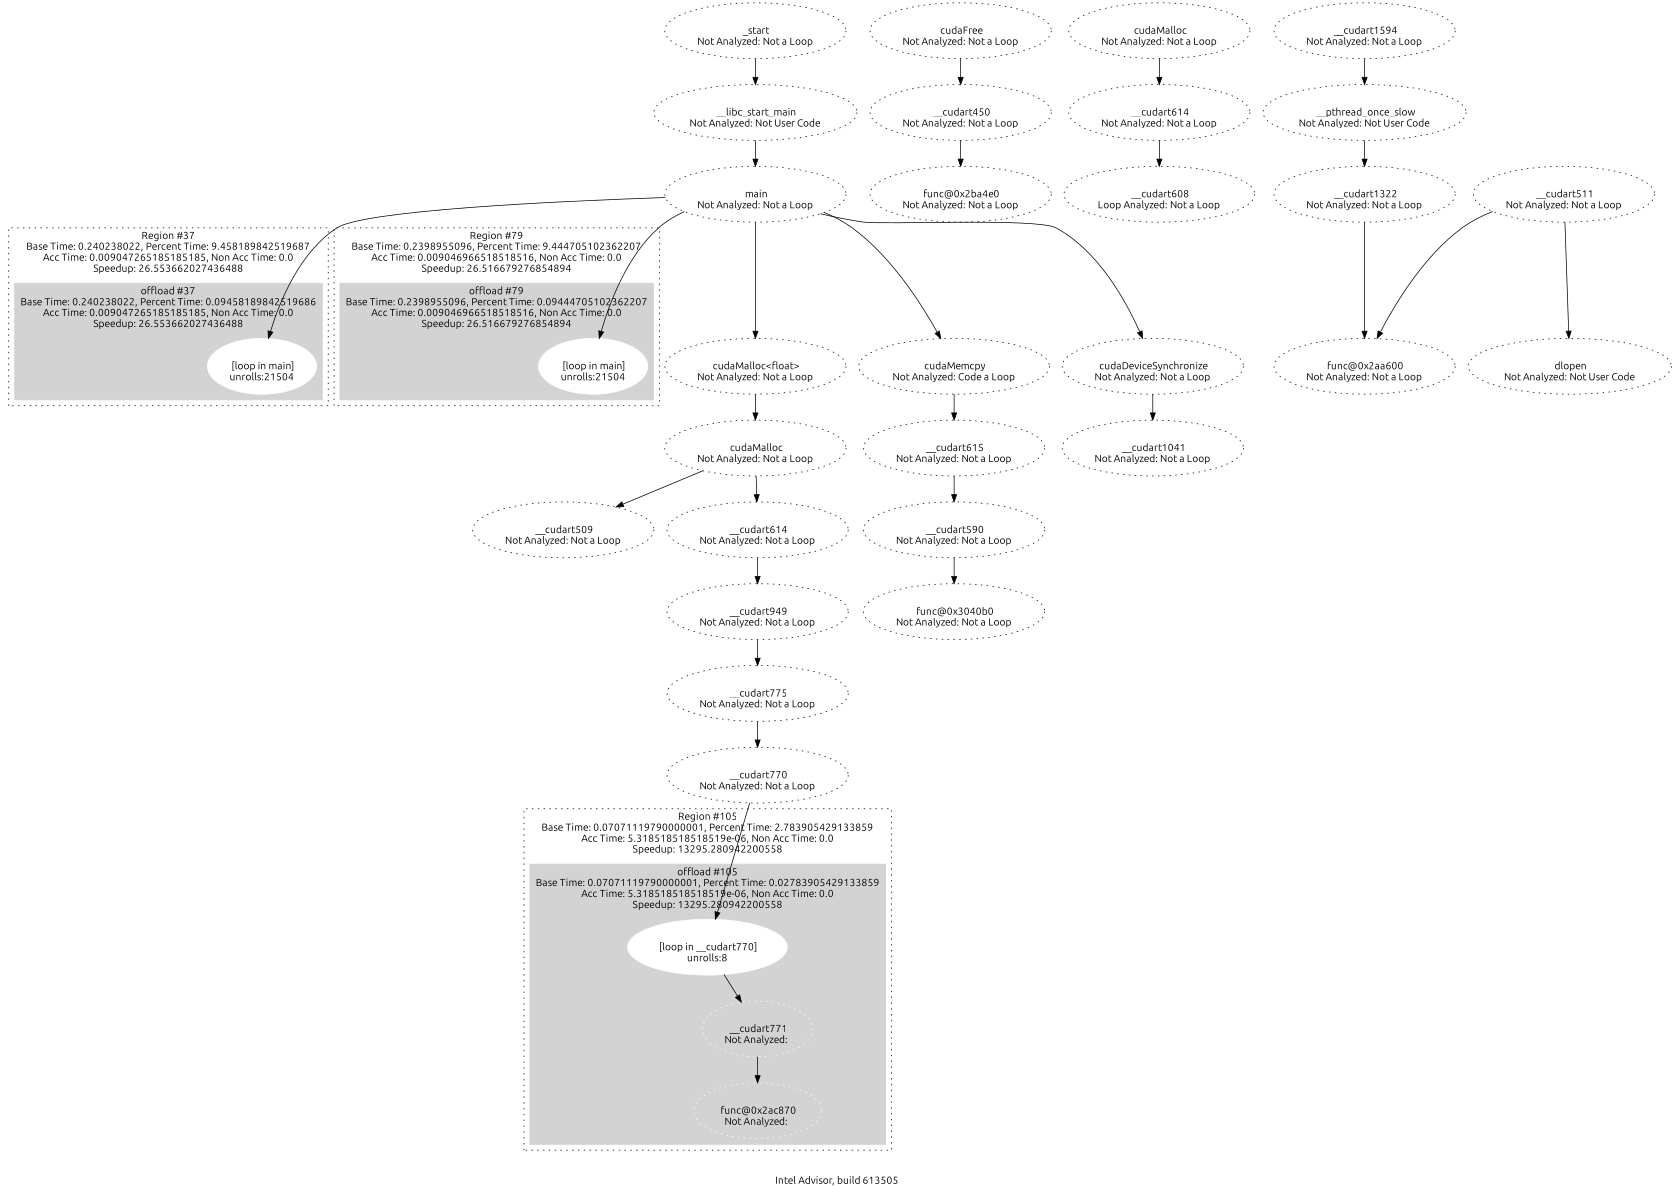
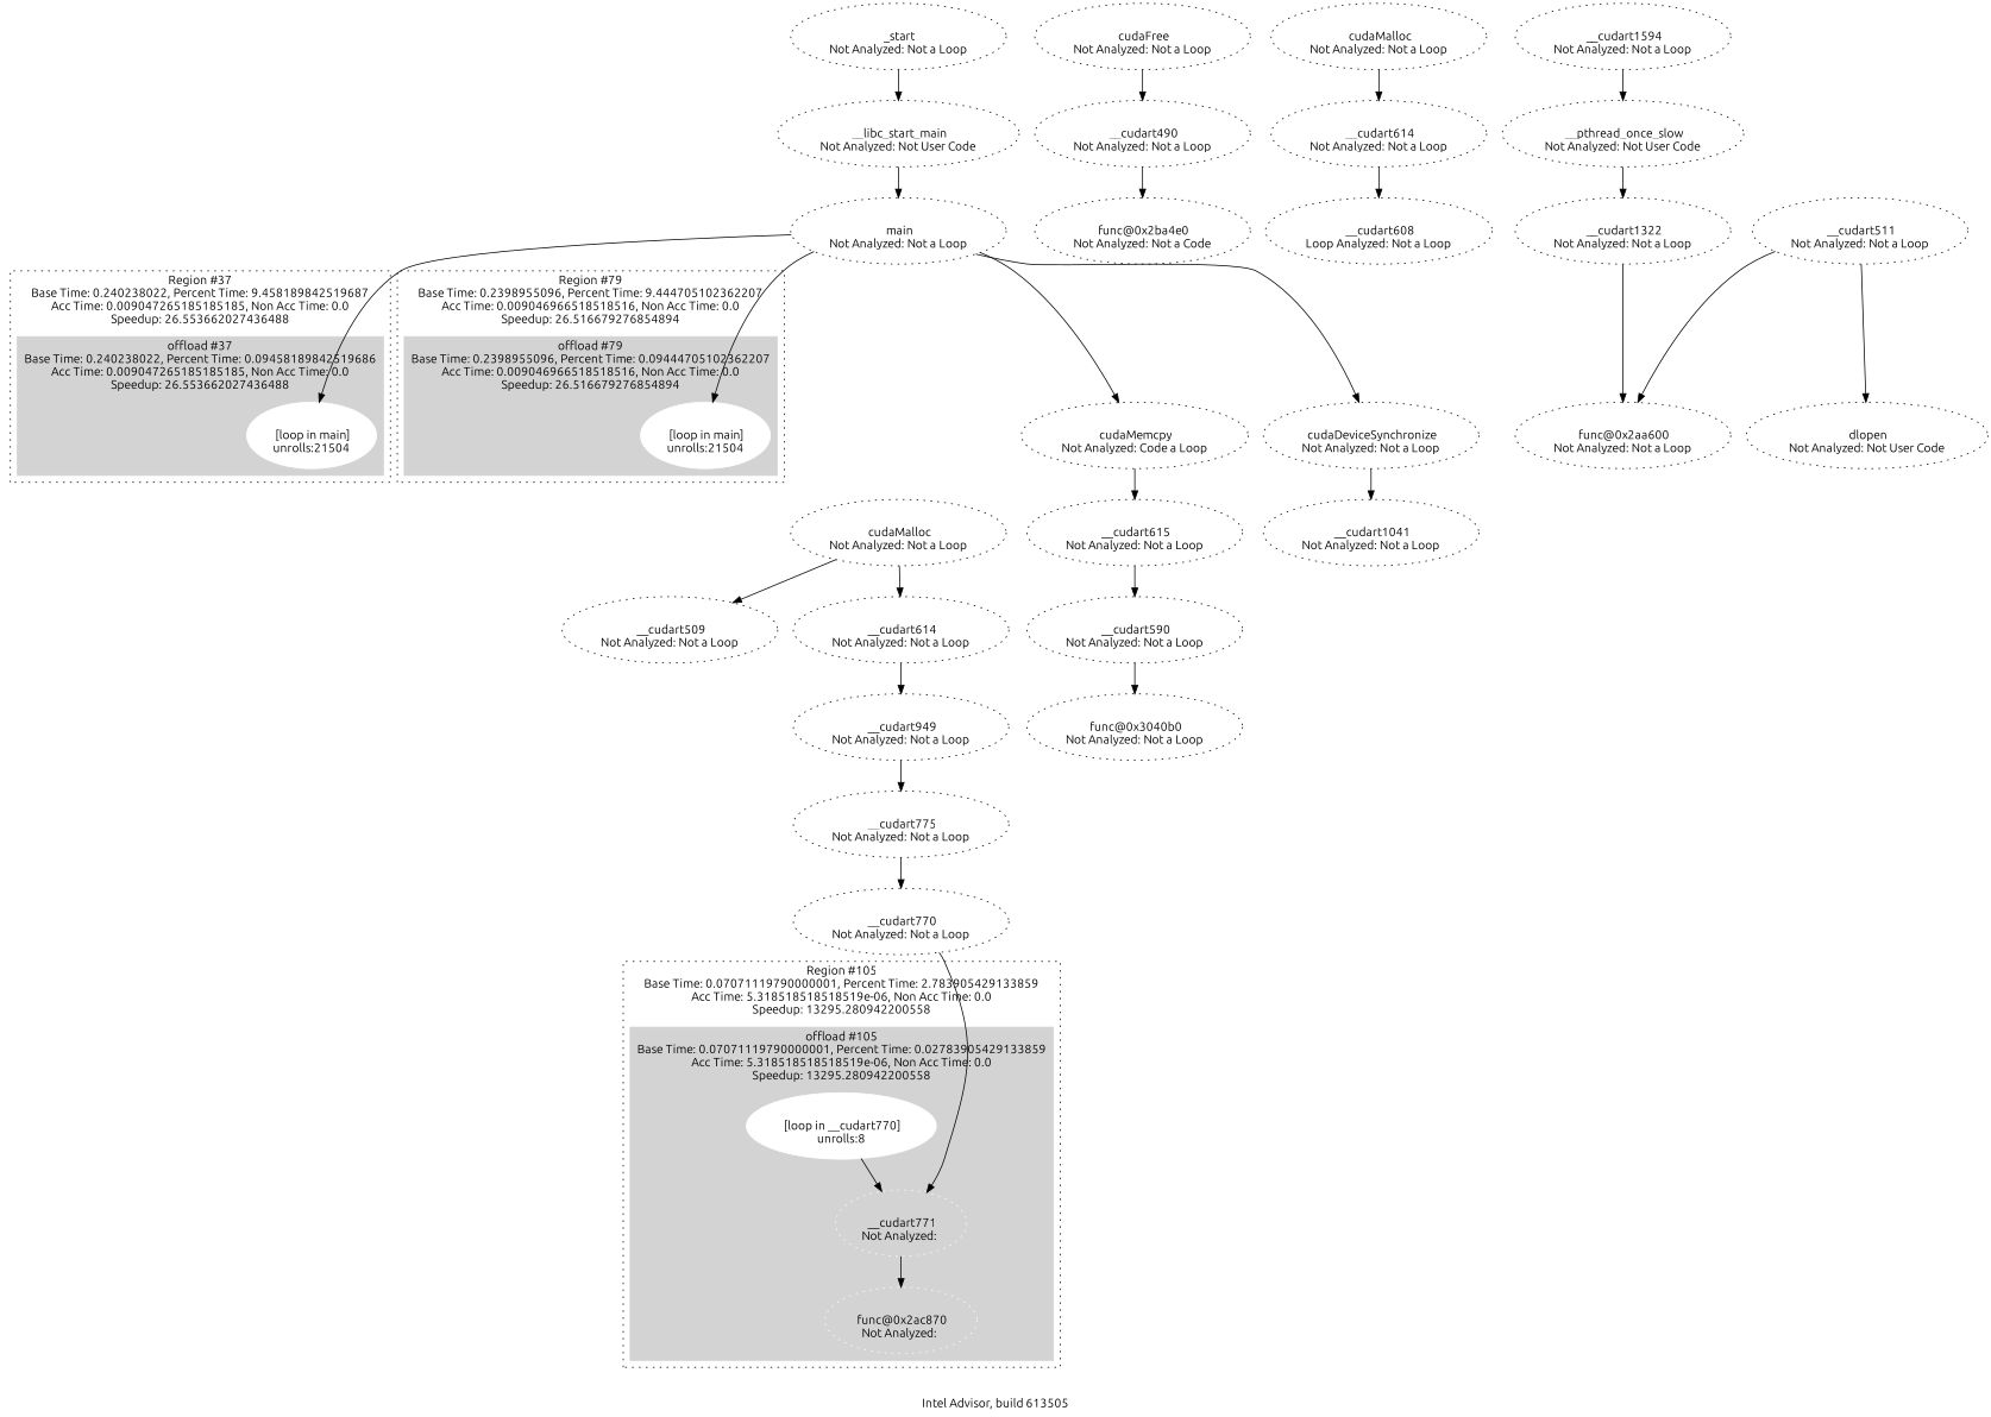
  digraph {
    fontname=Ubuntu
    label="Intel Advisor, build 613505"
    node [fontname=Ubuntu style=dotted]
    edge [fontname=Ubuntu]
    n1 [color=white label="\n [loop in main]\nunrolls:21504" style=filled]
    n2 [color=white label="\n [loop in main]\nunrolls:21504" style=filled]
    n3 [color=white label="\n [loop in __cudart770]\nunrolls:8" style=filled]
    n4 [color=white label="\n __cudart771\nNot Analyzed: "]
    n5 [color=white label="\n func@0x2ac870\nNot Analyzed: "]
    n6 [label="\n _start\nNot Analyzed: Not a Loop"]
    n7 [label="\n __libc_start_main\nNot Analyzed: Not User Code"]
    n8 [label="\n main\nNot Analyzed: Not a Loop"]
-   n9 [label="\n cudaMalloc<float>\nNot Analyzed: Not a Loop"]
    n10 [label="\n cudaMemcpy\nNot Analyzed: Code a Loop"]
    n11 [label="\n cudaDeviceSynchronize\nNot Analyzed: Not a Loop"]
    n12 [label="\n cudaFree\nNot Analyzed: Not a Loop"]
-   n13 [label="\n __cudart450\nNot Analyzed: Not a Loop"]
+   n13 [label="\n __cudart490\nNot Analyzed: Not a Loop"]
    n14 [label="\n cudaMalloc\nNot Analyzed: Not a Loop"]
    n15 [label="\n __cudart615\nNot Analyzed: Not a Loop"]
    n16 [label="\n __cudart1041\nNot Analyzed: Not a Loop"]
-   n17 [label="\n func@0x2ba4e0\nNot Analyzed: Not a Loop"]
+   n17 [label="\n func@0x2ba4e0\nNot Analyzed: Not a Code"]
    n18 [label="\n cudaMalloc\nNot Analyzed: Not a Loop"]
    n19 [label="\n __cudart614\nNot Analyzed: Not a Loop"]
    n20 [label="\n __cudart509\nNot Analyzed: Not a Loop"]
    n21 [label="\n __cudart614\nNot Analyzed: Not a Loop"]
    n22 [label="\n __cudart590\nNot Analyzed: Not a Loop"]
    n23 [label="\n func@0x3040b0\nNot Analyzed: Not a Loop"]
    n24 [label="\n __cudart949\nNot Analyzed: Not a Loop"]
    n25 [label="\n __cudart1594\nNot Analyzed: Not a Loop"]
    n26 [label="\n __pthread_once_slow\nNot Analyzed: Not User Code"]
    n27 [label="\n __cudart775\nNot Analyzed: Not a Loop"]
    n28 [label="\n __cudart770\nNot Analyzed: Not a Loop"]
    n29 [label="\n __cudart1322\nNot Analyzed: Not a Loop"]
    n30 [label="\n func@0x2aa600\nNot Analyzed: Not a Loop"]
    n31 [label="\n __cudart511\nNot Analyzed: Not a Loop"]
    n32 [label="\n dlopen\nNot Analyzed: Not User Code"]
    n33 [label="\n __cudart608\nLoop Analyzed: Not a Loop"]
    subgraph cluster_1 {
      label="Region #37\nBase Time: 0.240238022, Percent Time: 9.458189842519687\nAcc Time: 0.009047265185185185, Non Acc Time: 0.0\nSpeedup: 26.553662027436488"
      style=dotted
      subgraph cluster_2 {
        color=lightgrey
        label="offload #37\nBase Time: 0.240238022, Percent Time: 0.09458189842519686\nAcc Time: 0.009047265185185185, Non Acc Time: 0.0\nSpeedup: 26.553662027436488"
        style=filled
        n1
      }
    }
    subgraph cluster_3 {
      label="Region #79\nBase Time: 0.2398955096, Percent Time: 9.444705102362207\nAcc Time: 0.009046966518518516, Non Acc Time: 0.0\nSpeedup: 26.516679276854894"
      style=dotted
      subgraph cluster_4 {
        color=lightgrey
        label="offload #79\nBase Time: 0.2398955096, Percent Time: 0.09444705102362207\nAcc Time: 0.009046966518518516, Non Acc Time: 0.0\nSpeedup: 26.516679276854894"
        style=filled
        n2
      }
    }
    subgraph cluster_5 {
      label="Region #105\nBase Time: 0.07071119790000001, Percent Time: 2.783905429133859\nAcc Time: 5.318518518518519e-06, Non Acc Time: 0.0\nSpeedup: 13295.280942200558"
      style=dotted
      subgraph cluster_6 {
        color=lightgrey
        label="offload #105\nBase Time: 0.07071119790000001, Percent Time: 0.02783905429133859\nAcc Time: 5.318518518518519e-06, Non Acc Time: 0.0\nSpeedup: 13295.280942200558"
        style=filled
        n3
        n4
        n5
      }
    }
    n3 -> n4
    n4 -> n5
    n6 -> n7
    n7 -> n8
    n8 -> n1
    n8 -> n2
-   n8 -> n9
    n8 -> n10
    n8 -> n11
-   n9 -> n14
    n10 -> n15
    n11 -> n16
    n12 -> n13
    n13 -> n17
    n14 -> n20
    n14 -> n21
    n15 -> n22
    n18 -> n19
    n19 -> n33
    n21 -> n24
    n22 -> n23
    n24 -> n27
    n25 -> n26
    n26 -> n29
    n27 -> n28
-   n28 -> n3
+   n28 -> n4
    n29 -> n30
    n31 -> n30
    n31 -> n32
  }
